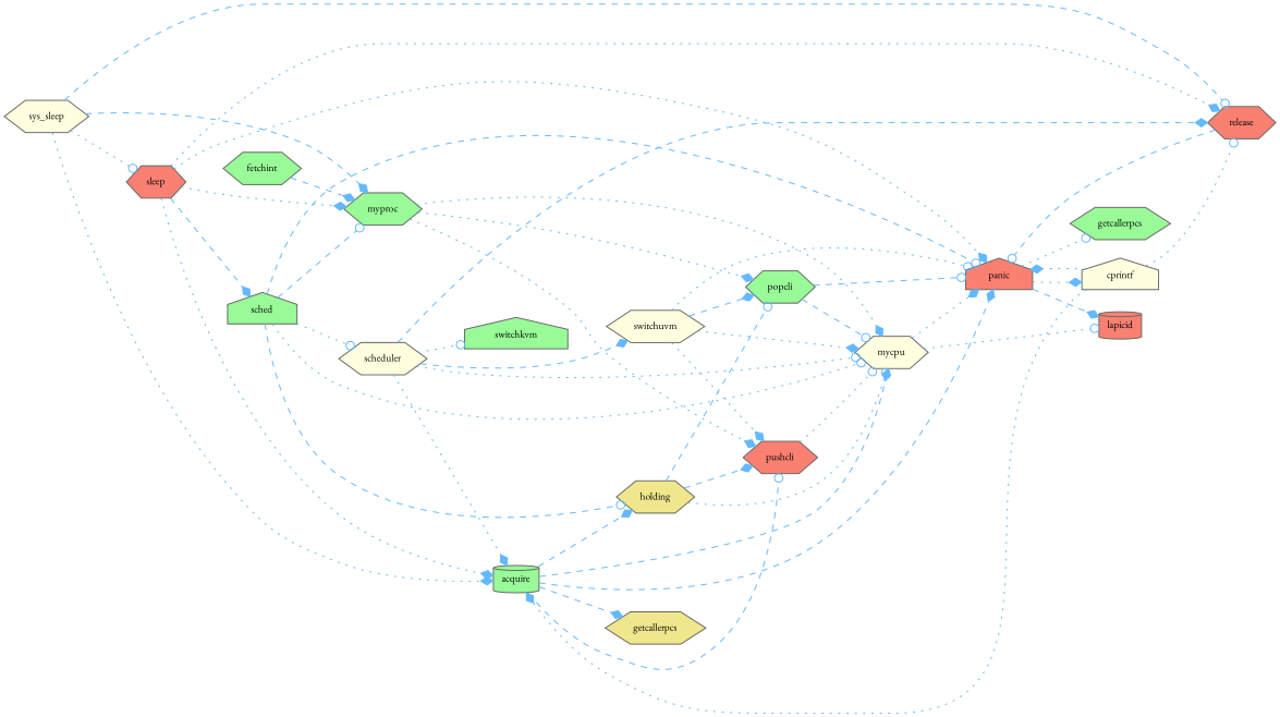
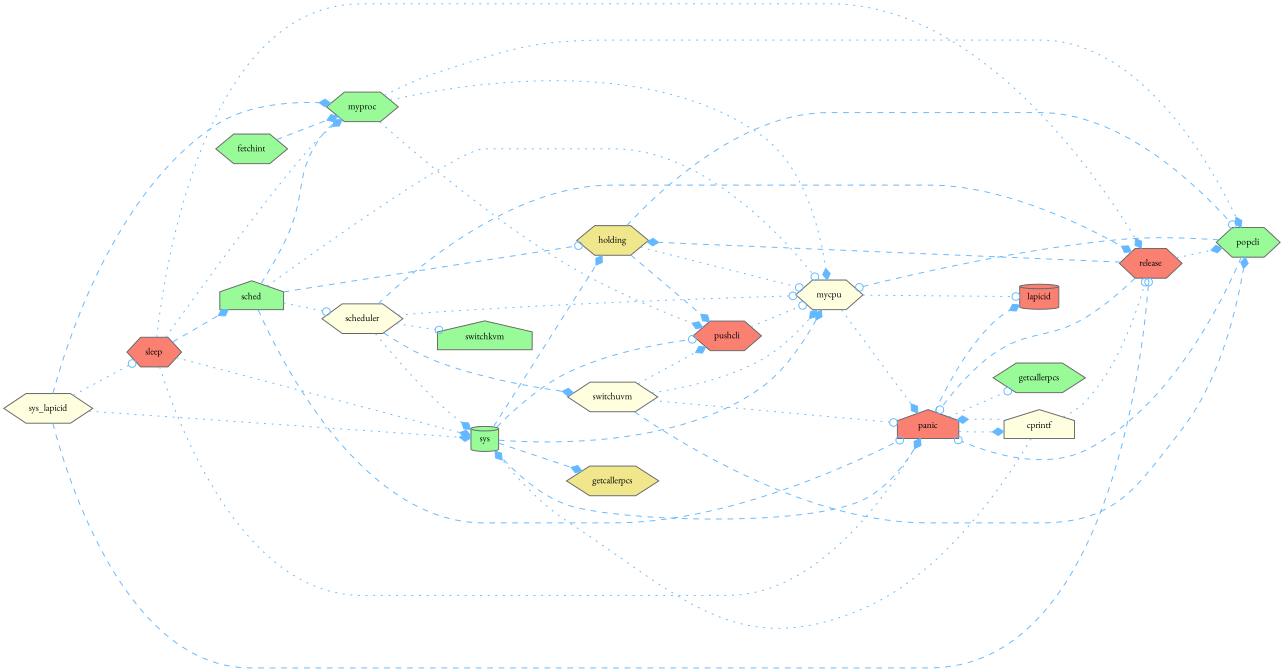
  digraph {
    fontname="EB Garamond"
    rankdir=LR
    node [color=grey40 fillcolor=palegreen fontname="EB Garamond" fontsize=10 shape=hexagon style=filled]
    edge [arrowhead=diamond color=steelblue1 fontname="EB Garamond" fontsize=10 labelfontname=Helvetica labelfontsize=10 style=dotted]
-   n1 [color=gray40 fillcolor=lightyellow fontcolor=black height=0.2 label=sys_sleep width=0.4]
-   n2 [height=0.2 label=acquire shape=cylinder width=0.4]
+   n1 [color=gray40 fillcolor=lightyellow fontcolor=black height=0.2 label=sys_lapicid width=0.4]
+   n2 [height=0.2 label=sys shape=cylinder width=0.4]
    n3 [fillcolor=salmon height=0.2 label=release width=0.4]
    n4 [height=0.2 label=myproc width=0.4]
    n5 [fillcolor=salmon height=0.2 label=sleep width=0.4]
    n6 [fillcolor=khaki height=0.2 label=getcallerpcs width=0.4]
    n7 [fillcolor=khaki height=0.2 label=holding width=0.4]
    n8 [fillcolor=lightyellow height=0.2 label=mycpu width=0.4]
    n9 [fillcolor=salmon height=0.2 label=panic shape=house width=0.4]
    n10 [fillcolor=salmon height=0.2 label=pushcli width=0.4]
    n11 [height=0.2 label=popcli width=0.4]
    n12 [height=0.2 label=sched shape=house width=0.4]
    n13 [fillcolor=salmon height=0.2 label=lapicid shape=cylinder width=0.4]
    n14 [fillcolor=lightyellow height=0.2 label=cprintf shape=house width=0.4]
    n15 [height=0.2 label=getcallerpcs width=0.4]
    n16 [height=0.2 label=fetchint width=0.4]
    n17 [fillcolor=lightyellow height=0.2 label=scheduler width=0.4]
    n18 [height=0.2 label=switchkvm shape=house width=0.4]
    n19 [fillcolor=lightyellow height=0.2 label=switchuvm width=0.4]
    n1 -> n2
    n1 -> n3 [arrowhead=odot style=dashed]
    n1 -> n4 [style=dashed]
    n1 -> n5 [arrowhead=odot]
    n2 -> n6 [style=dashed]
    n2 -> n7 [style=dashed]
    n2 -> n8 [style=dashed]
    n2 -> n9 [style=dashed]
    n2 -> n10 [arrowhead=odot style=dashed]
+   n3 -> n7 [style=dashed]
    n3 -> n9 [arrowhead=odot style=dashed]
+   n3 -> n11
    n4 -> n8
    n4 -> n10
    n4 -> n11
    n5 -> n2
    n5 -> n3
    n5 -> n4
    n5 -> n9
    n5 -> n12 [style=dashed]
    n7 -> n8 [arrowhead=odot]
    n7 -> n10 [style=dashed]
    n7 -> n11 [arrowhead=odot style=dashed]
    n8 -> n9
    n8 -> n13 [arrowhead=odot]
    n9 -> n13 [style=dashed]
    n9 -> n14
    n9 -> n15 [arrowhead=odot]
    n10 -> n8 [arrowhead=odot]
    n11 -> n8 [arrowhead=odot style=dashed]
    n11 -> n9 [arrowhead=odot style=dashed]
    n12 -> n4 [arrowhead=odot style=dashed]
    n12 -> n7 [arrowhead=odot style=dashed]
    n12 -> n8 [arrowhead=odot]
    n12 -> n9 [arrowhead=odot style=dashed]
    n12 -> n17 [arrowhead=odot]
    n14 -> n2
    n14 -> n3 [arrowhead=odot]
    n14 -> n9
    n16 -> n4 [style=dashed]
    n17 -> n2
    n17 -> n3 [style=dashed]
    n17 -> n8 [arrowhead=odot]
    n17 -> n18 [arrowhead=odot]
    n17 -> n19 [style=dashed]
    n19 -> n8
    n19 -> n9 [arrowhead=odot]
    n19 -> n10
    n19 -> n11 [style=dashed]
  }
